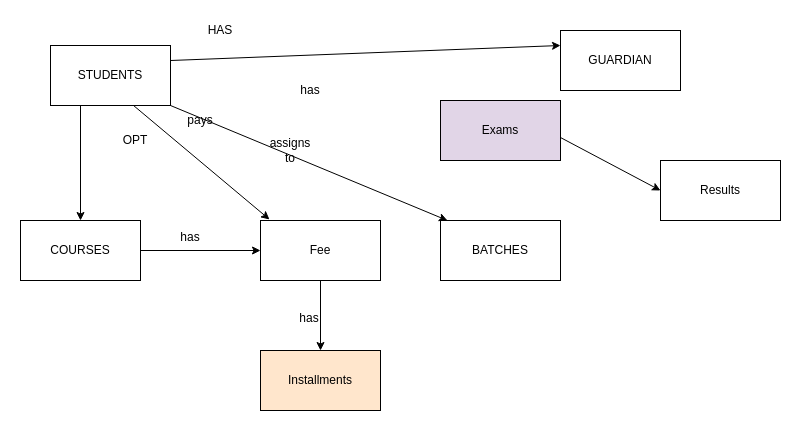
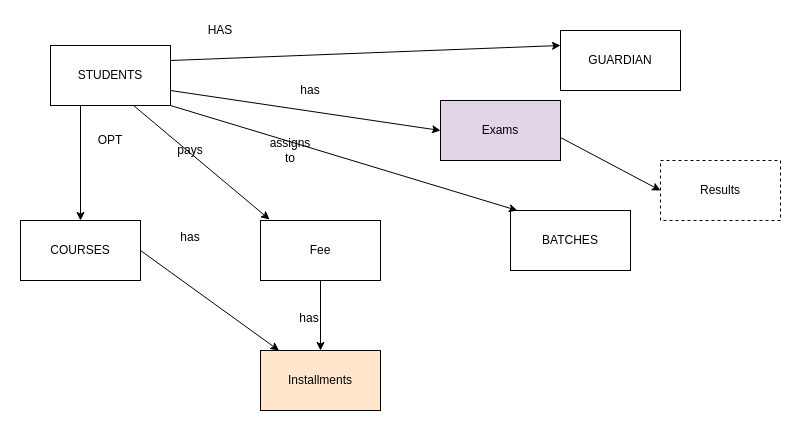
  <mxCell id="0" />
  <mxCell id="1" parent="0" />
  <mxCell id="2" value="STUDENTS" style="rounded=0;whiteSpace=wrap;html=1;" vertex="1" parent="1"><mxGeometry x="50" y="45" width="120" height="60" as="geometry" /></mxCell>
  <mxCell id="3" value="GUARDIAN" style="rounded=0;whiteSpace=wrap;html=1;" vertex="1" parent="1"><mxGeometry x="560" y="30" width="120" height="60" as="geometry" /></mxCell>
  <mxCell id="4" value="Fee" style="rounded=0;whiteSpace=wrap;html=1;" vertex="1" parent="1"><mxGeometry x="260" y="220" width="120" height="60" as="geometry" /></mxCell>
  <mxCell id="5" value="COURSES" style="rounded=0;whiteSpace=wrap;html=1;" vertex="1" parent="1"><mxGeometry x="20" y="220" width="120" height="60" as="geometry" /></mxCell>
- <mxCell id="6" value="BATCHES" style="rounded=0;whiteSpace=wrap;html=1;" vertex="1" parent="1"><mxGeometry x="440" y="220" width="120" height="60" as="geometry" /></mxCell>
+ <mxCell id="6" value="BATCHES" style="rounded=0;whiteSpace=wrap;html=1;" vertex="1" parent="1"><mxGeometry x="510" y="210" width="120" height="60" as="geometry" /></mxCell>
  <mxCell id="7" value="" style="endArrow=classic;html=1;entryX=0;entryY=0.25;entryDx=0;entryDy=0;exitX=1;exitY=0.25;exitDx=0;exitDy=0;" edge="1" parent="1" source="2" target="3"><mxGeometry width="50" height="50" relative="1" as="geometry"><mxPoint x="190" y="70" as="sourcePoint" /><mxPoint x="240" y="20" as="targetPoint" /></mxGeometry></mxCell>
  <mxCell id="8" value="HAS" style="text;html=1;strokeColor=none;fillColor=none;align=center;verticalAlign=middle;whiteSpace=wrap;rounded=0;" vertex="1" parent="1"><mxGeometry x="200" y="20" width="40" height="20" as="geometry" /></mxCell>
  <mxCell id="9" value="" style="endArrow=classic;html=1;exitX=0.25;exitY=1;exitDx=0;exitDy=0;entryX=0.5;entryY=0;entryDx=0;entryDy=0;" edge="1" parent="1" source="2" target="5"><mxGeometry width="50" height="50" relative="1" as="geometry"><mxPoint x="170" y="170" as="sourcePoint" /><mxPoint x="220" y="120" as="targetPoint" /></mxGeometry></mxCell>
- <mxCell id="10" value="OPT" style="text;html=1;strokeColor=none;fillColor=none;align=center;verticalAlign=middle;whiteSpace=wrap;rounded=0;" vertex="1" parent="1"><mxGeometry x="115" y="130" width="40" height="20" as="geometry" /></mxCell>
+ <mxCell id="10" value="OPT" style="text;html=1;strokeColor=none;fillColor=none;align=center;verticalAlign=middle;whiteSpace=wrap;rounded=0;" vertex="1" parent="1"><mxGeometry x="90" y="130" width="40" height="20" as="geometry" /></mxCell>
  <mxCell id="11" value="" style="endArrow=classic;html=1;exitX=1;exitY=1;exitDx=0;exitDy=0;entryX=0.058;entryY=0;entryDx=0;entryDy=0;entryPerimeter=0;" edge="1" parent="1" source="2" target="6"><mxGeometry width="50" height="50" relative="1" as="geometry"><mxPoint x="210" y="170" as="sourcePoint" /><mxPoint x="260" y="120" as="targetPoint" /></mxGeometry></mxCell>
  <mxCell id="12" value="assigns to" style="text;html=1;strokeColor=none;fillColor=none;align=center;verticalAlign=middle;whiteSpace=wrap;rounded=0;" vertex="1" parent="1"><mxGeometry x="270" y="140" width="40" height="20" as="geometry" /></mxCell>
  <mxCell id="13" value="" style="endArrow=classic;html=1;exitX=0.692;exitY=1;exitDx=0;exitDy=0;exitPerimeter=0;entryX=0.075;entryY=-0.017;entryDx=0;entryDy=0;entryPerimeter=0;" edge="1" parent="1" source="2" target="4"><mxGeometry width="50" height="50" relative="1" as="geometry"><mxPoint x="140" y="170" as="sourcePoint" /><mxPoint x="240" y="200" as="targetPoint" /></mxGeometry></mxCell>
- <mxCell id="14" value="pays" style="text;html=1;strokeColor=none;fillColor=none;align=center;verticalAlign=middle;whiteSpace=wrap;rounded=0;" vertex="1" parent="1"><mxGeometry x="180" y="110" width="40" height="20" as="geometry" /></mxCell>
- <mxCell id="15" value="" style="endArrow=classic;html=1;exitX=1;exitY=0.5;exitDx=0;exitDy=0;entryX=0;entryY=0.5;entryDx=0;entryDy=0;" edge="1" parent="1" source="5" target="4"><mxGeometry width="50" height="50" relative="1" as="geometry"><mxPoint x="160" y="270" as="sourcePoint" /><mxPoint x="210" y="220" as="targetPoint" /></mxGeometry></mxCell>
+ <mxCell id="14" value="pays" style="text;html=1;strokeColor=none;fillColor=none;align=center;verticalAlign=middle;whiteSpace=wrap;rounded=0;" vertex="1" parent="1"><mxGeometry x="170" y="140" width="40" height="20" as="geometry" /></mxCell>
+ <mxCell id="15" value="" style="endArrow=classic;html=1;exitX=1;exitY=0.5;exitDx=0;exitDy=0;" edge="1" parent="1" source="5" target="17"><mxGeometry width="50" height="50" relative="1" as="geometry"><mxPoint x="160" y="270" as="sourcePoint" /><mxPoint x="210" y="220" as="targetPoint" /></mxGeometry></mxCell>
  <mxCell id="16" value="has" style="text;html=1;strokeColor=none;fillColor=none;align=center;verticalAlign=middle;whiteSpace=wrap;rounded=0;" vertex="1" parent="1"><mxGeometry x="170" y="227" width="40" height="20" as="geometry" /></mxCell>
  <mxCell id="17" value="Installments" style="rounded=0;whiteSpace=wrap;html=1;fillColor=#ffe6cc;" vertex="1" parent="1"><mxGeometry x="260" y="350" width="120" height="60" as="geometry" /></mxCell>
  <mxCell id="18" value="" style="endArrow=classic;html=1;exitX=0.5;exitY=1;exitDx=0;exitDy=0;entryX=0.5;entryY=0;entryDx=0;entryDy=0;entryPerimeter=0;" edge="1" parent="1" source="4" target="17"><mxGeometry width="50" height="50" relative="1" as="geometry"><mxPoint x="230" y="340" as="sourcePoint" /><mxPoint x="320" y="340" as="targetPoint" /></mxGeometry></mxCell>
  <mxCell id="19" value="has" style="text;html=1;strokeColor=none;fillColor=none;align=center;verticalAlign=middle;whiteSpace=wrap;rounded=0;" vertex="1" parent="1"><mxGeometry x="289" y="308" width="40" height="20" as="geometry" /></mxCell>
  <mxCell id="20" value="Exams" style="rounded=0;whiteSpace=wrap;html=1;fillColor=#e1d5e7;" vertex="1" parent="1"><mxGeometry x="440" y="100" width="120" height="60" as="geometry" /></mxCell>
+ <mxCell id="21" value="" style="endArrow=classic;html=1;exitX=1;exitY=0.75;exitDx=0;exitDy=0;entryX=0;entryY=0.5;entryDx=0;entryDy=0;" edge="1" parent="1" source="2" target="20"><mxGeometry width="50" height="50" relative="1" as="geometry"><mxPoint x="270" y="120" as="sourcePoint" /><mxPoint x="320" y="70" as="targetPoint" /></mxGeometry></mxCell>
  <mxCell id="22" value="has" style="text;html=1;strokeColor=none;fillColor=none;align=center;verticalAlign=middle;whiteSpace=wrap;rounded=0;" vertex="1" parent="1"><mxGeometry x="290" y="80" width="40" height="20" as="geometry" /></mxCell>
- <mxCell id="23" value="Results" style="rounded=0;whiteSpace=wrap;html=1;" vertex="1" parent="1"><mxGeometry x="660" y="160" width="120" height="60" as="geometry" /></mxCell>
+ <mxCell id="23" value="Results" style="rounded=0;whiteSpace=wrap;html=1;dashed=1;" vertex="1" parent="1"><mxGeometry x="660" y="160" width="120" height="60" as="geometry" /></mxCell>
  <mxCell id="24" value="" style="endArrow=classic;html=1;exitX=1;exitY=0.617;exitDx=0;exitDy=0;exitPerimeter=0;entryX=0;entryY=0.5;entryDx=0;entryDy=0;" edge="1" parent="1" source="20" target="23"><mxGeometry width="50" height="50" relative="1" as="geometry"><mxPoint x="580" y="170" as="sourcePoint" /><mxPoint x="630" y="120" as="targetPoint" /></mxGeometry></mxCell>
